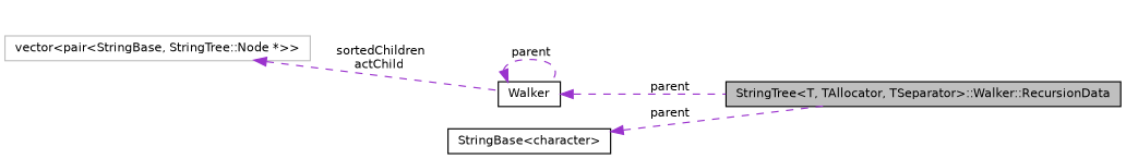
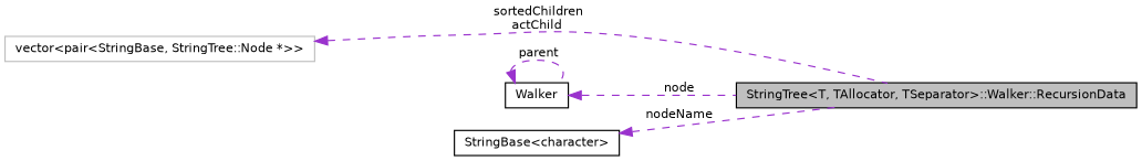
  digraph {
    rankdir=LR
    node [color=black fillcolor=white fontname=Helvetica fontsize=10 shape=record style=filled]
    edge [color=darkorchid3 dir=back fontname=Helvetica fontsize=10 labelfontname=Helvetica labelfontsize=10 style=dashed]
    n1 [fillcolor=grey75 fontcolor=black height=0.2 label="StringTree\<T, TAllocator, TSeparator\>::Walker::RecursionData" width=0.4]
    n2 [color=grey75 height=0.2 label="vector\<pair\<StringBase, StringTree::Node *\>\>" width=0.4]
    n3 [height=0.2 label="StringBase\<character\>" width=0.4]
    n4 [height=0.2 label=Walker width=0.4]
-   n2 -> n4 [label=" sortedChildren\nactChild"]
-   n3 -> n1 [label=" parent"]
-   n4 -> n1 [label=" parent"]
+   n2 -> n1 [label=" sortedChildren\nactChild"]
+   n3 -> n1 [label=" nodeName"]
+   n4 -> n1 [label=" node"]
    n4 -> n4 [label=" parent"]
  }
